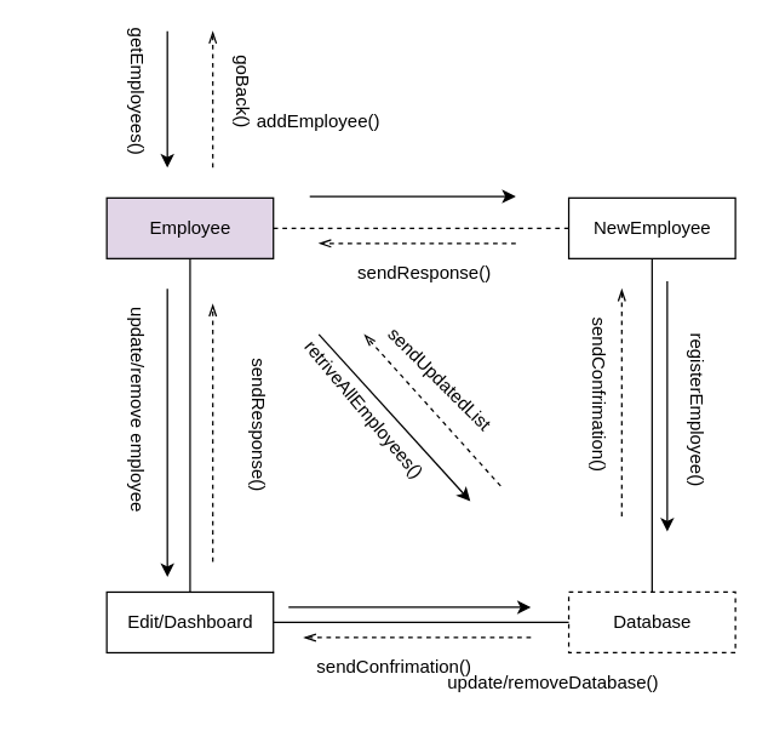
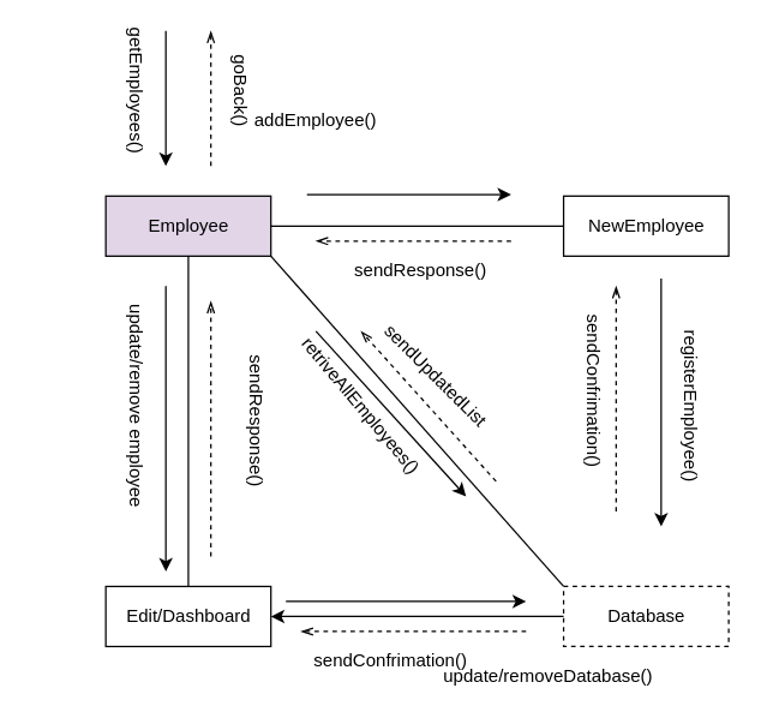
  <mxCell id="0" />
  <mxCell id="1" parent="0" />
  <mxCell id="2" value="Employee" style="html=1;fillColor=#e1d5e7;" vertex="1" parent="1"><mxGeometry x="70" y="130" width="110" height="40" as="geometry" /></mxCell>
  <mxCell id="3" value="NewEmployee" style="html=1;" vertex="1" parent="1"><mxGeometry x="375" y="130" width="110" height="40" as="geometry" /></mxCell>
  <mxCell id="4" value="Database" style="html=1;dashed=1;" vertex="1" parent="1"><mxGeometry x="375" y="390" width="110" height="40" as="geometry" /></mxCell>
  <mxCell id="5" value="Edit/Dashboard" style="html=1;" vertex="1" parent="1"><mxGeometry x="70" y="390" width="110" height="40" as="geometry" /></mxCell>
- <mxCell id="6" value="" style="endArrow=none;html=1;exitX=0;exitY=0.5;exitDx=0;exitDy=0;entryX=1;entryY=0.5;entryDx=0;entryDy=0;dashed=1;" edge="1" parent="1" source="3" target="2"><mxGeometry width="50" height="50" relative="1" as="geometry"><mxPoint x="135" y="60" as="sourcePoint" /><mxPoint x="135" y="140" as="targetPoint" /></mxGeometry></mxCell>
- <mxCell id="7" value="" style="endArrow=none;html=1;entryX=0.5;entryY=1;entryDx=0;entryDy=0;exitX=0.5;exitY=0;exitDx=0;exitDy=0;" edge="1" parent="1" source="4" target="3"><mxGeometry width="50" height="50" relative="1" as="geometry"><mxPoint x="180" y="260" as="sourcePoint" /><mxPoint x="230" y="210" as="targetPoint" /></mxGeometry></mxCell>
- <mxCell id="8" value="" style="endArrow=none;html=1;exitX=0;exitY=0.5;exitDx=0;exitDy=0;entryX=1;entryY=0.5;entryDx=0;entryDy=0;" edge="1" parent="1" source="4" target="5"><mxGeometry width="50" height="50" relative="1" as="geometry"><mxPoint x="330" y="160" as="sourcePoint" /><mxPoint x="190" y="160" as="targetPoint" /></mxGeometry></mxCell>
+ <mxCell id="6" value="" style="endArrow=none;html=1;exitX=0;exitY=0.5;exitDx=0;exitDy=0;entryX=1;entryY=0.5;entryDx=0;entryDy=0;" edge="1" parent="1" source="3" target="2"><mxGeometry width="50" height="50" relative="1" as="geometry"><mxPoint x="135" y="60" as="sourcePoint" /><mxPoint x="135" y="140" as="targetPoint" /></mxGeometry></mxCell>
+ <mxCell id="8" value="" style="endArrow=classic;html=1;exitX=0;exitY=0.5;exitDx=0;exitDy=0;entryX=1;entryY=0.5;entryDx=0;entryDy=0;" edge="1" parent="1" source="4" target="5"><mxGeometry width="50" height="50" relative="1" as="geometry"><mxPoint x="330" y="160" as="sourcePoint" /><mxPoint x="190" y="160" as="targetPoint" /></mxGeometry></mxCell>
  <mxCell id="9" value="" style="endArrow=none;html=1;entryX=0.5;entryY=1;entryDx=0;entryDy=0;exitX=0.5;exitY=0;exitDx=0;exitDy=0;" edge="1" parent="1" source="5" target="2"><mxGeometry width="50" height="50" relative="1" as="geometry"><mxPoint x="385" y="260" as="sourcePoint" /><mxPoint x="385" y="180" as="targetPoint" /></mxGeometry></mxCell>
  <mxCell id="10" value="" style="endArrow=classic;html=1;" edge="1" parent="1"><mxGeometry width="50" height="50" relative="1" as="geometry"><mxPoint x="110" y="20" as="sourcePoint" /><mxPoint x="110" y="110" as="targetPoint" /></mxGeometry></mxCell>
  <mxCell id="11" value="getEmployees()" style="text;html=1;strokeColor=none;fillColor=none;align=center;verticalAlign=middle;whiteSpace=wrap;rounded=0;rotation=90;" vertex="1" parent="1"><mxGeometry x="70" y="50" width="40" height="20" as="geometry" /></mxCell>
  <mxCell id="12" value="addEmployee()" style="text;html=1;strokeColor=none;fillColor=none;align=center;verticalAlign=middle;whiteSpace=wrap;rounded=0;" vertex="1" parent="1"><mxGeometry x="190" y="70" width="40" height="20" as="geometry" /></mxCell>
  <mxCell id="13" value="" style="endArrow=classic;html=1;" edge="1" parent="1"><mxGeometry width="50" height="50" relative="1" as="geometry"><mxPoint x="204" y="129" as="sourcePoint" /><mxPoint x="340" y="129" as="targetPoint" /></mxGeometry></mxCell>
  <mxCell id="14" value="" style="endArrow=classic;html=1;" edge="1" parent="1"><mxGeometry width="50" height="50" relative="1" as="geometry"><mxPoint x="440" y="185" as="sourcePoint" /><mxPoint x="440" y="350" as="targetPoint" /><Array as="points" /></mxGeometry></mxCell>
  <mxCell id="15" value="registerEmployee()" style="text;html=1;strokeColor=none;fillColor=none;align=center;verticalAlign=middle;whiteSpace=wrap;rounded=0;rotation=90;" vertex="1" parent="1"><mxGeometry x="440" y="260" width="40" height="20" as="geometry" /></mxCell>
  <mxCell id="16" value="" style="endArrow=classic;html=1;" edge="1" parent="1"><mxGeometry width="50" height="50" relative="1" as="geometry"><mxPoint x="190" y="400" as="sourcePoint" /><mxPoint x="350" y="400" as="targetPoint" /></mxGeometry></mxCell>
  <mxCell id="17" value="update/removeDatabase()" style="text;html=1;strokeColor=none;fillColor=none;align=center;verticalAlign=middle;whiteSpace=wrap;rounded=0;" vertex="1" parent="1"><mxGeometry x="345" y="440" width="40" height="20" as="geometry" /></mxCell>
  <mxCell id="18" value="" style="endArrow=classic;html=1;" edge="1" parent="1"><mxGeometry width="50" height="50" relative="1" as="geometry"><mxPoint x="110" y="190" as="sourcePoint" /><mxPoint x="110" y="380" as="targetPoint" /></mxGeometry></mxCell>
  <mxCell id="19" value="update/remove employee" style="text;html=1;strokeColor=none;fillColor=none;align=center;verticalAlign=middle;whiteSpace=wrap;rounded=0;rotation=90;" vertex="1" parent="1"><mxGeometry x="20" y="260" width="140" height="20" as="geometry" /></mxCell>
+ <mxCell id="20" value="" style="endArrow=none;html=1;exitX=0;exitY=0;exitDx=0;exitDy=0;entryX=1;entryY=1;entryDx=0;entryDy=0;" edge="1" parent="1" source="4" target="2"><mxGeometry width="50" height="50" relative="1" as="geometry"><mxPoint x="340" y="160" as="sourcePoint" /><mxPoint x="190" y="160" as="targetPoint" /></mxGeometry></mxCell>
  <mxCell id="21" value="sendResponse()" style="text;html=1;strokeColor=none;fillColor=none;align=center;verticalAlign=middle;whiteSpace=wrap;rounded=0;rotation=0;" vertex="1" parent="1"><mxGeometry x="260" y="170" width="40" height="20" as="geometry" /></mxCell>
  <mxCell id="22" value="" style="endArrow=classic;html=1;" edge="1" parent="1"><mxGeometry width="50" height="50" relative="1" as="geometry"><mxPoint x="210" y="220" as="sourcePoint" /><mxPoint x="310" y="330" as="targetPoint" /></mxGeometry></mxCell>
  <mxCell id="23" value="retriveAllEmployees()" style="text;html=1;strokeColor=none;fillColor=none;align=center;verticalAlign=middle;whiteSpace=wrap;rounded=0;rotation=50;" vertex="1" parent="1"><mxGeometry x="220" y="260" width="40" height="20" as="geometry" /></mxCell>
  <mxCell id="24" value="" style="endArrow=openThin;html=1;dashed=1;endFill=0;" edge="1" parent="1"><mxGeometry width="50" height="50" relative="1" as="geometry"><mxPoint x="330" y="320" as="sourcePoint" /><mxPoint x="240" y="220" as="targetPoint" /></mxGeometry></mxCell>
  <mxCell id="25" value="" style="endArrow=openThin;html=1;dashed=1;endFill=0;" edge="1" parent="1"><mxGeometry width="50" height="50" relative="1" as="geometry"><mxPoint x="340" y="160" as="sourcePoint" /><mxPoint x="210" y="160" as="targetPoint" /></mxGeometry></mxCell>
  <mxCell id="26" value="" style="endArrow=openThin;html=1;dashed=1;endFill=0;" edge="1" parent="1"><mxGeometry width="50" height="50" relative="1" as="geometry"><mxPoint x="410" y="340" as="sourcePoint" /><mxPoint x="410" y="190" as="targetPoint" /></mxGeometry></mxCell>
  <mxCell id="27" value="" style="endArrow=openThin;html=1;dashed=1;endFill=0;" edge="1" parent="1"><mxGeometry width="50" height="50" relative="1" as="geometry"><mxPoint x="350" y="420" as="sourcePoint" /><mxPoint x="200" y="420" as="targetPoint" /></mxGeometry></mxCell>
  <mxCell id="28" value="" style="endArrow=openThin;html=1;dashed=1;endFill=0;" edge="1" parent="1"><mxGeometry width="50" height="50" relative="1" as="geometry"><mxPoint x="140" y="370" as="sourcePoint" /><mxPoint x="140" y="200" as="targetPoint" /></mxGeometry></mxCell>
  <mxCell id="29" value="sendConfrimation()" style="text;html=1;strokeColor=none;fillColor=none;align=center;verticalAlign=middle;whiteSpace=wrap;rounded=0;" vertex="1" parent="1"><mxGeometry x="240" y="430" width="40" height="20" as="geometry" /></mxCell>
  <mxCell id="30" value="sendConfrimation()" style="text;html=1;strokeColor=none;fillColor=none;align=center;verticalAlign=middle;whiteSpace=wrap;rounded=0;rotation=90;" vertex="1" parent="1"><mxGeometry x="375" y="250" width="40" height="20" as="geometry" /></mxCell>
  <mxCell id="31" value="sendResponse()" style="text;html=1;strokeColor=none;fillColor=none;align=center;verticalAlign=middle;whiteSpace=wrap;rounded=0;rotation=90;" vertex="1" parent="1"><mxGeometry x="150" y="270" width="40" height="20" as="geometry" /></mxCell>
  <mxCell id="32" value="" style="endArrow=openThin;html=1;endFill=0;dashed=1;" edge="1" parent="1"><mxGeometry width="50" height="50" relative="1" as="geometry"><mxPoint x="140" y="110" as="sourcePoint" /><mxPoint x="140" y="20" as="targetPoint" /></mxGeometry></mxCell>
  <mxCell id="33" value="goBack()" style="text;html=1;strokeColor=none;fillColor=none;align=center;verticalAlign=middle;whiteSpace=wrap;rounded=0;rotation=90;" vertex="1" parent="1"><mxGeometry x="140" y="50" width="40" height="20" as="geometry" /></mxCell>
  <mxCell id="34" value="sendUpdatedList" style="text;html=1;strokeColor=none;fillColor=none;align=center;verticalAlign=middle;whiteSpace=wrap;rounded=0;rotation=45;" vertex="1" parent="1"><mxGeometry x="270" y="240" width="40" height="20" as="geometry" /></mxCell>
